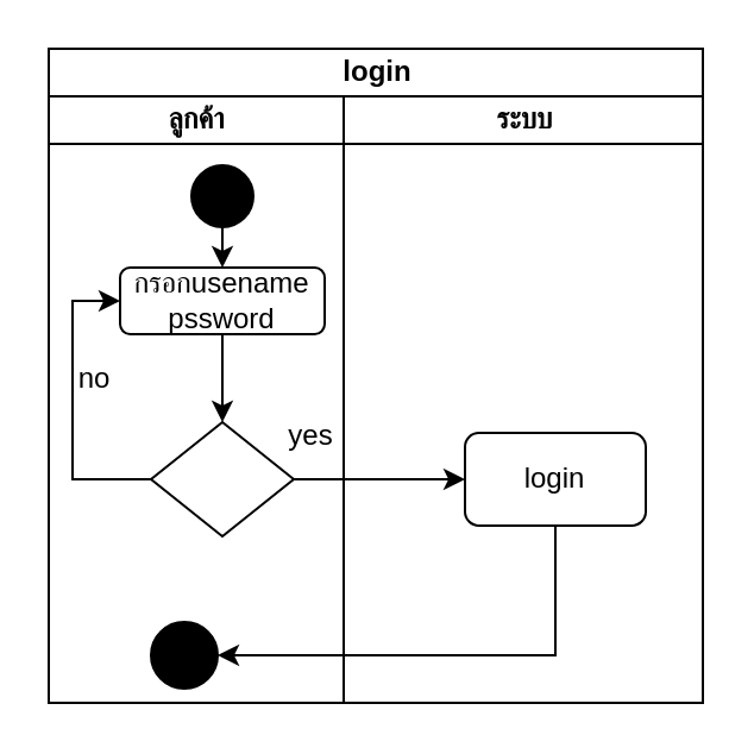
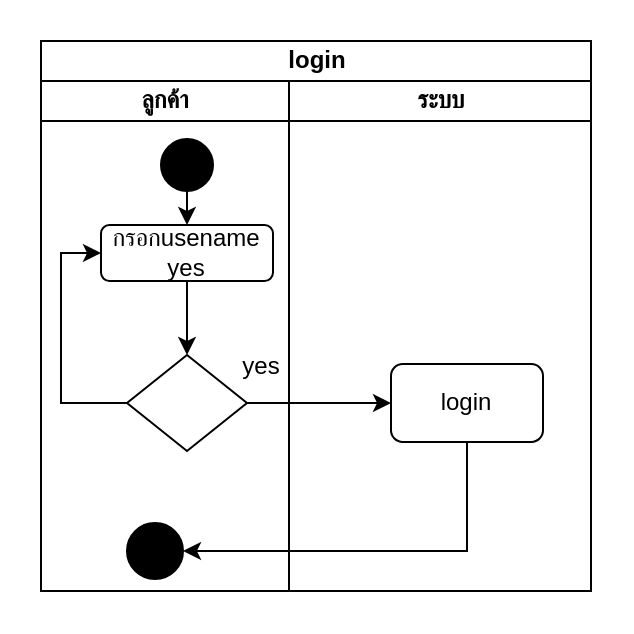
  <mxCell id="0" />
  <mxCell id="1" parent="0" />
  <mxCell id="2" value="login" style="swimlane;html=1;childLayout=stackLayout;resizeParent=1;resizeParentMax=0;startSize=20;fillColor=#FFFFFF;" vertex="1" parent="1"><mxGeometry x="20" y="20" width="275" height="275" as="geometry" /></mxCell>
  <mxCell id="3" value="ลูกค้า" style="swimlane;html=1;startSize=20;fillColor=#FFFFFF;" vertex="1" parent="2"><mxGeometry y="20" width="124" height="255" as="geometry" /></mxCell>
- <mxCell id="4" value="no" style="text;html=1;align=center;verticalAlign=middle;resizable=0;points=[];autosize=1;" vertex="1" parent="3"><mxGeometry x="7" y="110" width="23" height="18" as="geometry" /></mxCell>
  <mxCell id="5" value="" style="ellipse;whiteSpace=wrap;html=1;aspect=fixed;fillColor=#000000;gradientColor=none;" vertex="1" parent="3"><mxGeometry x="43" y="221" width="28" height="28" as="geometry" /></mxCell>
  <mxCell id="6" style="edgeStyle=orthogonalEdgeStyle;rounded=0;orthogonalLoop=1;jettySize=auto;html=1;exitX=0;exitY=0.5;exitDx=0;exitDy=0;entryX=0;entryY=0.5;entryDx=0;entryDy=0;" edge="1" parent="3" source="11" target="8"><mxGeometry relative="1" as="geometry" /></mxCell>
  <mxCell id="7" style="edgeStyle=orthogonalEdgeStyle;rounded=0;orthogonalLoop=1;jettySize=auto;html=1;" edge="1" parent="3" source="8" target="11"><mxGeometry relative="1" as="geometry" /></mxCell>
- <mxCell id="8" value="กรอกusename pssword" style="rounded=1;whiteSpace=wrap;html=1;fillColor=#FFFFFF;gradientColor=none;" vertex="1" parent="3"><mxGeometry x="30" y="72" width="86" height="28" as="geometry" /></mxCell>
+ <mxCell id="8" value="กรอกusename yes" style="rounded=1;whiteSpace=wrap;html=1;fillColor=#FFFFFF;gradientColor=none;" vertex="1" parent="3"><mxGeometry x="30" y="72" width="86" height="28" as="geometry" /></mxCell>
  <mxCell id="9" style="edgeStyle=orthogonalEdgeStyle;rounded=0;orthogonalLoop=1;jettySize=auto;html=1;exitX=0.5;exitY=1;exitDx=0;exitDy=0;entryX=0.5;entryY=0;entryDx=0;entryDy=0;" edge="1" parent="3" source="10" target="8"><mxGeometry relative="1" as="geometry" /></mxCell>
  <mxCell id="10" value="" style="ellipse;whiteSpace=wrap;html=1;aspect=fixed;fillColor=#000000;gradientColor=none;" vertex="1" parent="3"><mxGeometry x="60" y="29" width="26" height="26" as="geometry" /></mxCell>
  <mxCell id="11" value="" style="rhombus;whiteSpace=wrap;html=1;fillColor=#FFFFFF;gradientColor=none;" vertex="1" parent="3"><mxGeometry x="43" y="137" width="60" height="48" as="geometry" /></mxCell>
  <mxCell id="12" value="yes" style="text;html=1;align=center;verticalAlign=middle;resizable=0;points=[];autosize=1;" vertex="1" parent="3"><mxGeometry x="95" y="134" width="29" height="18" as="geometry" /></mxCell>
  <mxCell id="13" value="ระบบ" style="swimlane;html=1;startSize=20;" vertex="1" parent="2"><mxGeometry x="124" y="20" width="151" height="255" as="geometry" /></mxCell>
  <mxCell id="14" value="login" style="rounded=1;whiteSpace=wrap;html=1;fillColor=#FFFFFF;gradientColor=none;" vertex="1" parent="13"><mxGeometry x="51" y="141.5" width="76" height="39" as="geometry" /></mxCell>
  <mxCell id="15" style="edgeStyle=orthogonalEdgeStyle;rounded=0;orthogonalLoop=1;jettySize=auto;html=1;entryX=0;entryY=0.5;entryDx=0;entryDy=0;" edge="1" parent="2" source="11" target="14"><mxGeometry relative="1" as="geometry"><mxPoint x="171" y="165" as="targetPoint" /></mxGeometry></mxCell>
  <mxCell id="16" style="edgeStyle=orthogonalEdgeStyle;rounded=0;orthogonalLoop=1;jettySize=auto;html=1;exitX=0.5;exitY=1;exitDx=0;exitDy=0;entryX=1;entryY=0.5;entryDx=0;entryDy=0;" edge="1" parent="2" source="14" target="5"><mxGeometry relative="1" as="geometry" /></mxCell>
